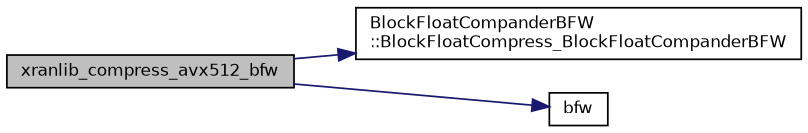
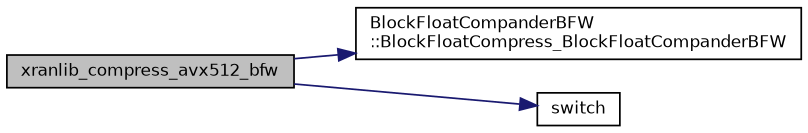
  digraph {
    rankdir=LR
    node [color=black fillcolor=white fontname=Helvetica fontsize=10 shape=record style=filled]
    edge [color=midnightblue fontname=Helvetica fontsize=10 labelfontname=Helvetica labelfontsize=10 style=solid]
    n1 [fillcolor=grey75 fontcolor=black height=0.2 label=xranlib_compress_avx512_bfw width=0.4]
    n2 [height=0.2 label="BlockFloatCompanderBFW\l::BlockFloatCompress_BlockFloatCompanderBFW" width=0.4]
-   n3 [height=0.2 label=bfw width=0.4]
+   n3 [height=0.2 label=switch width=0.4]
    n1 -> n2
    n1 -> n3
  }
